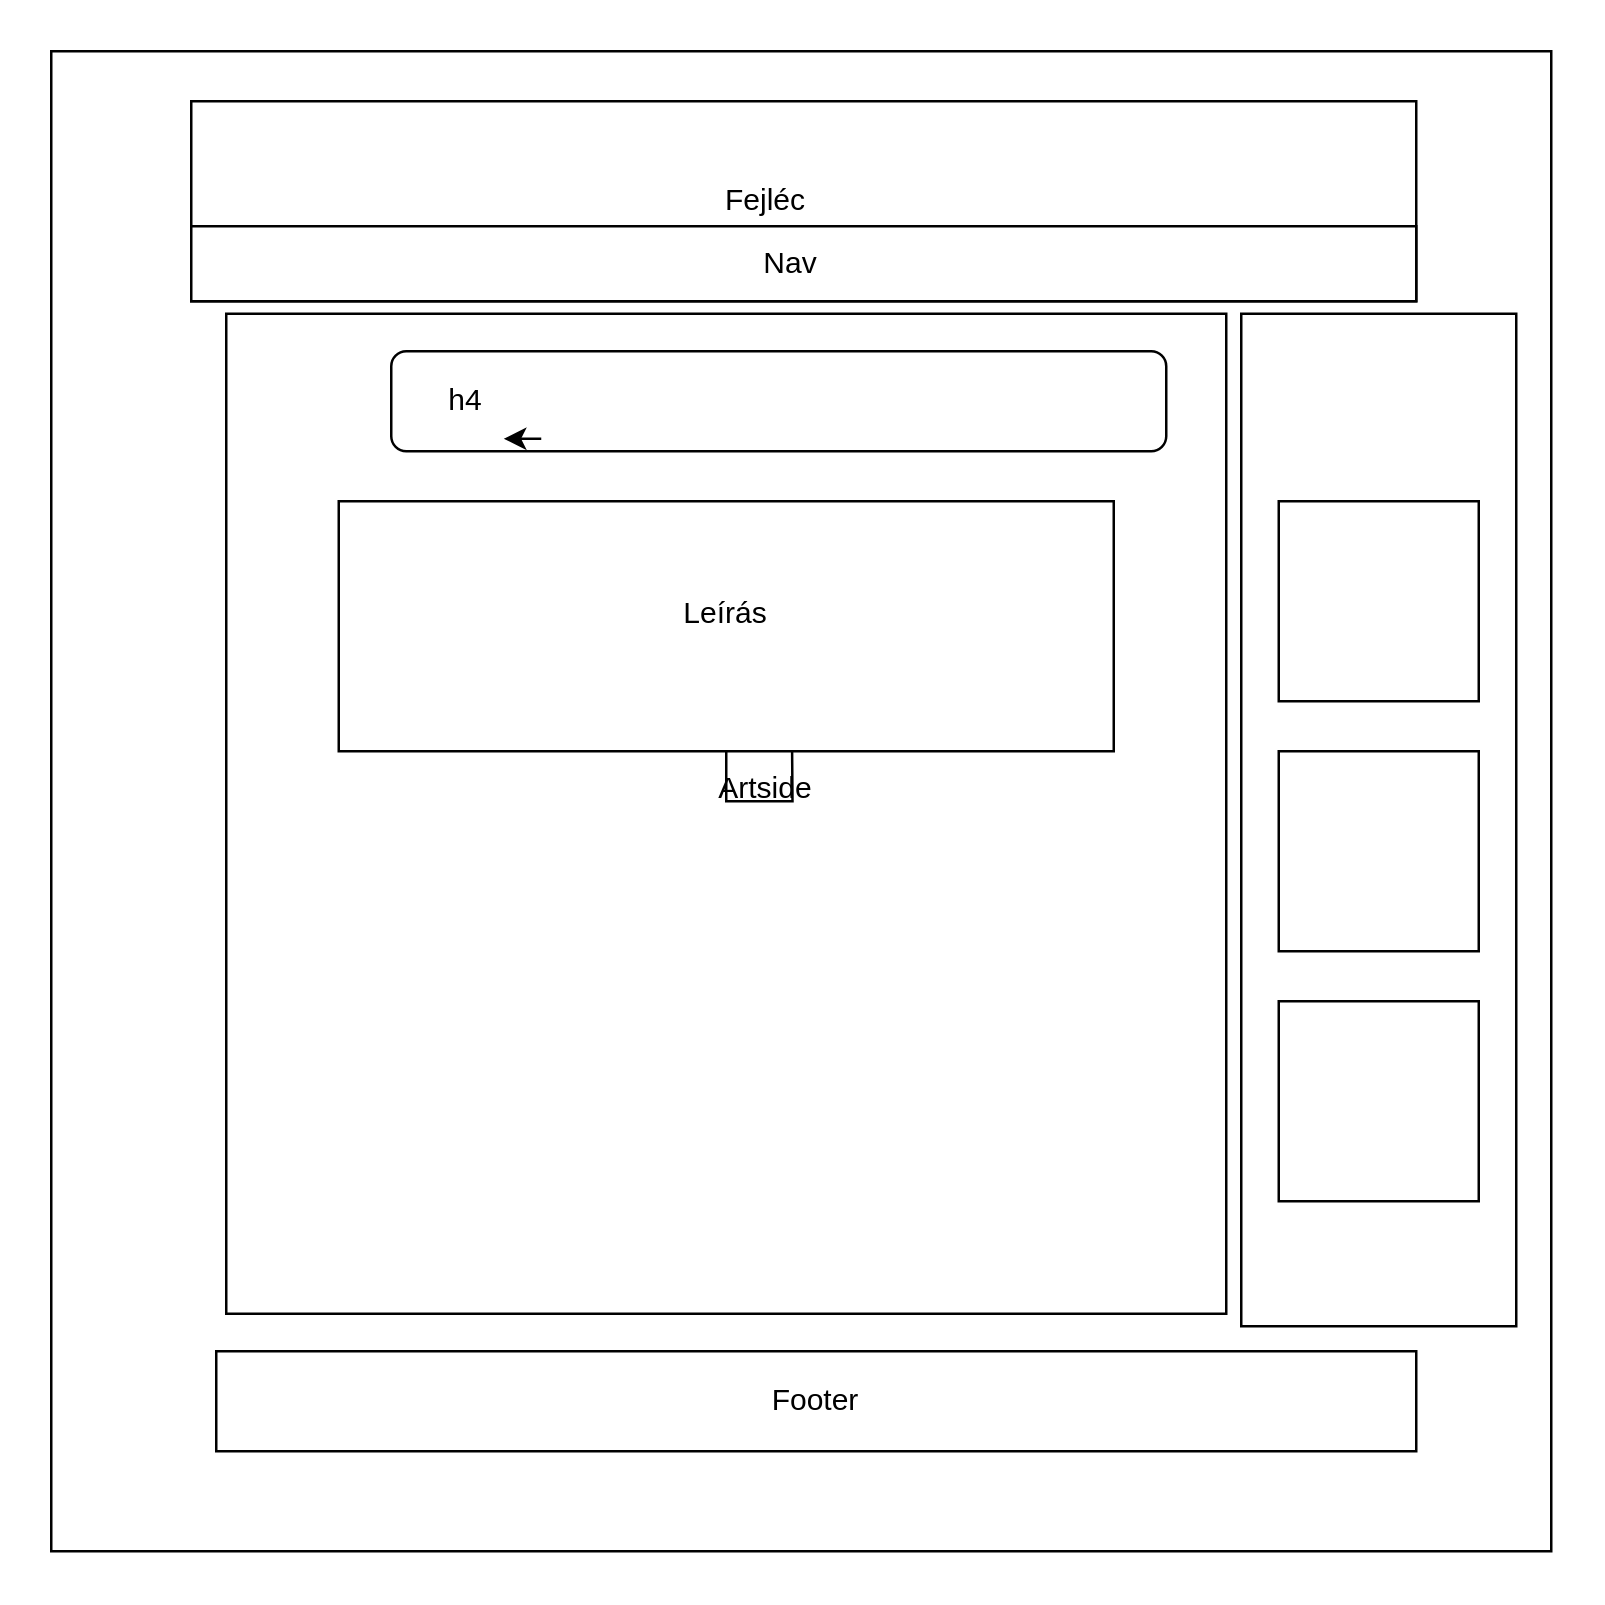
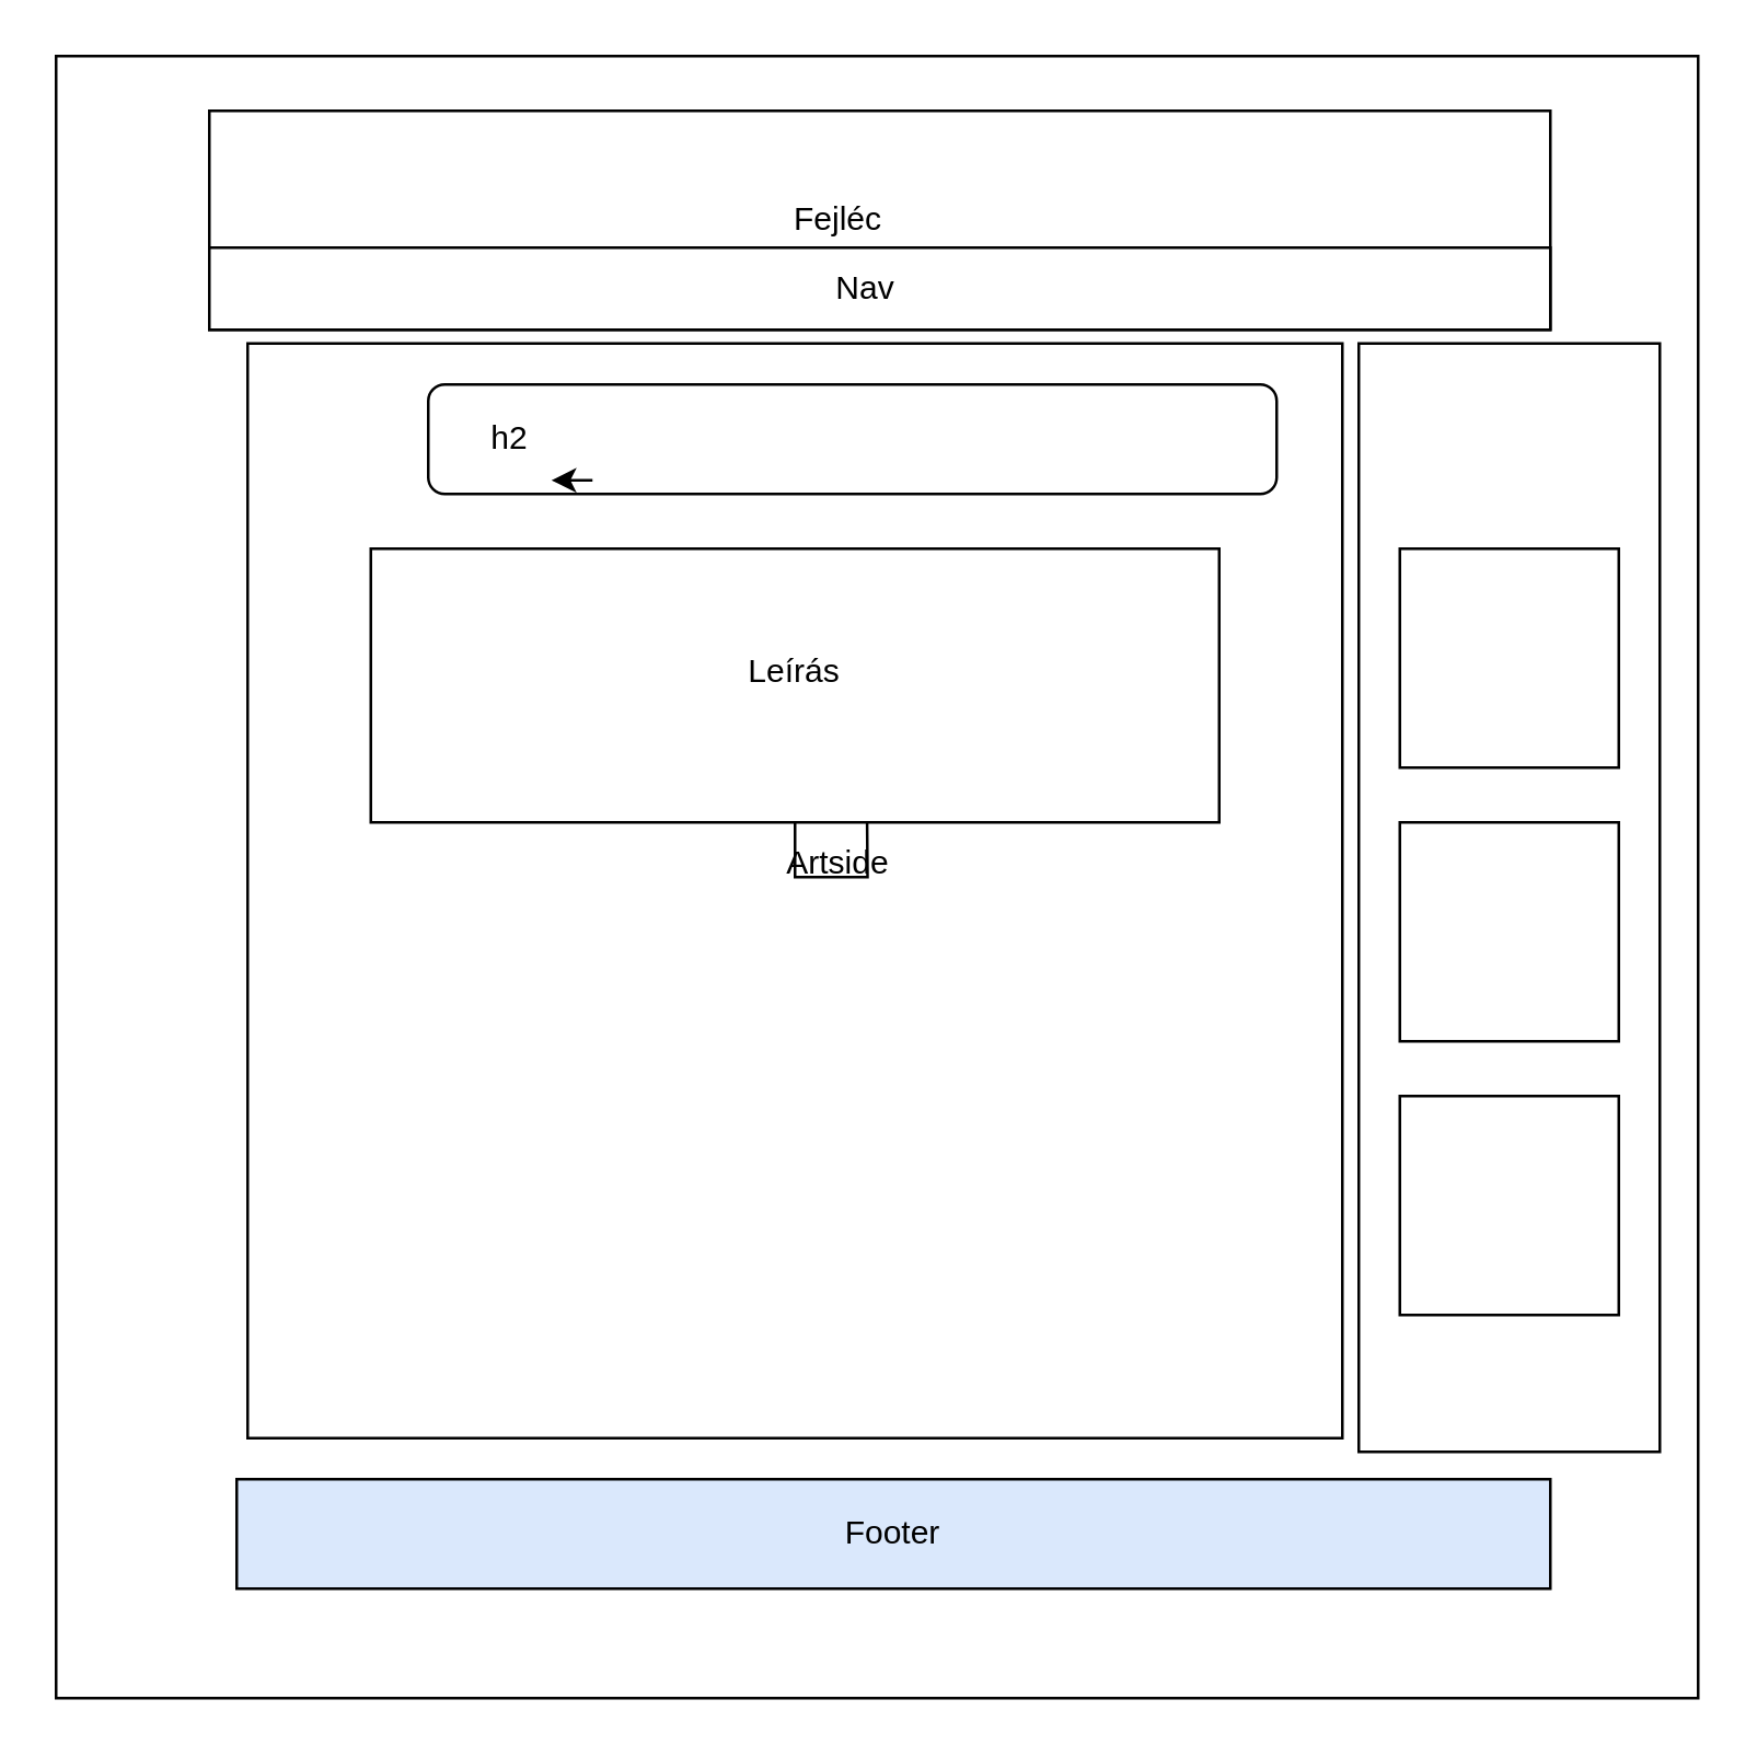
  <mxCell id="0" />
  <mxCell id="1" parent="0" />
  <mxCell id="2" value="" style="whiteSpace=wrap;html=1;aspect=fixed;" vertex="1" parent="1"><mxGeometry x="20" y="20" width="600" height="600" as="geometry" /></mxCell>
  <mxCell id="3" value="" style="rounded=0;whiteSpace=wrap;html=1;" vertex="1" parent="1"><mxGeometry x="76" y="40" width="490" height="80" as="geometry" /></mxCell>
  <mxCell id="4" value="Fejléc" style="text;html=1;align=center;verticalAlign=middle;whiteSpace=wrap;rounded=0;" vertex="1" parent="1"><mxGeometry x="276" y="65" width="60" height="30" as="geometry" /></mxCell>
- <mxCell id="5" value="Footer" style="rounded=0;whiteSpace=wrap;html=1;" vertex="1" parent="1"><mxGeometry x="86" y="540" width="480" height="40" as="geometry" /></mxCell>
+ <mxCell id="5" value="Footer" style="rounded=0;whiteSpace=wrap;html=1;fillColor=#dae8fc;" vertex="1" parent="1"><mxGeometry x="86" y="540" width="480" height="40" as="geometry" /></mxCell>
  <mxCell id="6" value="Text" style="text;html=1;align=center;verticalAlign=middle;whiteSpace=wrap;rounded=0;" vertex="1" parent="1"><mxGeometry x="286" y="310" width="60" height="30" as="geometry" /></mxCell>
  <mxCell id="7" value="" style="whiteSpace=wrap;html=1;aspect=fixed;" vertex="1" parent="1"><mxGeometry x="276" y="280" width="80" height="80" as="geometry" /></mxCell>
  <mxCell id="8" value="" style="whiteSpace=wrap;html=1;aspect=fixed;" vertex="1" parent="1"><mxGeometry x="90" y="125" width="400" height="400" as="geometry" /></mxCell>
  <mxCell id="9" value="Artside" style="text;html=1;align=center;verticalAlign=middle;whiteSpace=wrap;rounded=0;" vertex="1" parent="1"><mxGeometry x="276" y="300" width="60" height="30" as="geometry" /></mxCell>
  <mxCell id="10" value="" style="rounded=0;whiteSpace=wrap;html=1;" vertex="1" parent="1"><mxGeometry x="76" y="90" width="490" height="30" as="geometry" /></mxCell>
  <mxCell id="11" value="Nav" style="text;html=1;align=center;verticalAlign=middle;whiteSpace=wrap;rounded=0;" vertex="1" parent="1"><mxGeometry x="286" y="90" width="60" height="30" as="geometry" /></mxCell>
  <mxCell id="12" value="aside" style="rounded=0;whiteSpace=wrap;html=1;" vertex="1" parent="1"><mxGeometry x="496" y="125" width="110" height="405" as="geometry" /></mxCell>
  <mxCell id="13" value="" style="whiteSpace=wrap;html=1;aspect=fixed;" vertex="1" parent="1"><mxGeometry x="511" y="200" width="80" height="80" as="geometry" /></mxCell>
  <mxCell id="14" value="" style="whiteSpace=wrap;html=1;aspect=fixed;" vertex="1" parent="1"><mxGeometry x="511" y="400" width="80" height="80" as="geometry" /></mxCell>
  <mxCell id="15" value="" style="whiteSpace=wrap;html=1;aspect=fixed;" vertex="1" parent="1"><mxGeometry x="511" y="300" width="80" height="80" as="geometry" /></mxCell>
  <mxCell id="16" value="" style="rounded=1;whiteSpace=wrap;html=1;" vertex="1" parent="1"><mxGeometry x="156" y="140" width="310" height="40" as="geometry" /></mxCell>
- <mxCell id="17" value="h4" style="text;html=1;align=center;verticalAlign=middle;whiteSpace=wrap;rounded=0;" vertex="1" parent="1"><mxGeometry x="156" y="145" width="60" height="30" as="geometry" /></mxCell>
+ <mxCell id="17" value="h2" style="text;html=1;align=center;verticalAlign=middle;whiteSpace=wrap;rounded=0;" vertex="1" parent="1"><mxGeometry x="156" y="145" width="60" height="30" as="geometry" /></mxCell>
  <mxCell id="18" value="" style="edgeStyle=orthogonalEdgeStyle;rounded=0;orthogonalLoop=1;jettySize=auto;html=1;" edge="1" parent="1" source="19"><mxGeometry relative="1" as="geometry"><mxPoint x="316" y="255" as="targetPoint" /></mxGeometry></mxCell>
  <mxCell id="19" value="" style="rounded=0;whiteSpace=wrap;html=1;" vertex="1" parent="1"><mxGeometry x="135" y="200" width="310" height="100" as="geometry" /></mxCell>
  <mxCell id="20" value="Leírás" style="text;html=1;align=center;verticalAlign=middle;whiteSpace=wrap;rounded=0;" vertex="1" parent="1"><mxGeometry x="260" y="230" width="60" height="30" as="geometry" /></mxCell>
  <mxCell id="21" style="edgeStyle=orthogonalEdgeStyle;rounded=0;orthogonalLoop=1;jettySize=auto;html=1;exitX=1;exitY=1;exitDx=0;exitDy=0;entryX=0.75;entryY=1;entryDx=0;entryDy=0;" edge="1" parent="1" source="17" target="17"><mxGeometry relative="1" as="geometry" /></mxCell>
